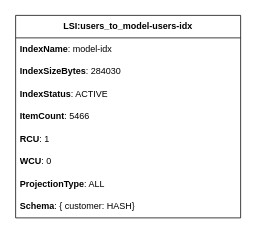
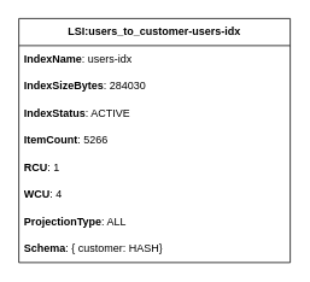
  <mxCell id="0" />
  <mxCell id="1" parent="0" />
- <mxCell id="2" value="&lt;b&gt;LSI:users_to_model-users-idx&lt;/b&gt;" style="swimlane;fontStyle=0;childLayout=stackLayout;horizontal=1;startSize=30;horizontalStack=0;resizeParent=1;resizeParentMax=0;resizeLast=0;collapsible=1;marginBottom=0;whiteSpace=wrap;html=1;" parent="1" vertex="1"><mxGeometry width="300" height="270" as="geometry" x="20" y="20" /></mxCell>
- <mxCell id="3" value="&lt;b&gt;IndexName&lt;/b&gt;:  model-idx" style="text;strokeColor=none;fillColor=none;align=left;verticalAlign=middle;spacingLeft=4;spacingRight=4;overflow=hidden;portConstraint=eastwest;rotatable=0;whiteSpace=wrap;html=1;" parent="2" vertex="1"><mxGeometry width="300" height="30" y="30" as="geometry" /></mxCell>
+ <mxCell id="2" value="&lt;b&gt;LSI:users_to_customer-users-idx&lt;/b&gt;" style="swimlane;fontStyle=0;childLayout=stackLayout;horizontal=1;startSize=30;horizontalStack=0;resizeParent=1;resizeParentMax=0;resizeLast=0;collapsible=1;marginBottom=0;whiteSpace=wrap;html=1;" parent="1" vertex="1"><mxGeometry width="300" height="270" as="geometry" x="20" y="20" /></mxCell>
+ <mxCell id="3" value="&lt;b&gt;IndexName&lt;/b&gt;:  users-idx" style="text;strokeColor=none;fillColor=none;align=left;verticalAlign=middle;spacingLeft=4;spacingRight=4;overflow=hidden;portConstraint=eastwest;rotatable=0;whiteSpace=wrap;html=1;" parent="2" vertex="1"><mxGeometry width="300" height="30" y="30" as="geometry" /></mxCell>
  <mxCell id="4" value="&lt;b&gt;IndexSizeBytes&lt;/b&gt;:  284030" style="text;strokeColor=none;fillColor=none;align=left;verticalAlign=middle;spacingLeft=4;spacingRight=4;overflow=hidden;portConstraint=eastwest;rotatable=0;whiteSpace=wrap;html=1;" parent="2" vertex="1"><mxGeometry width="300" height="30" y="60" as="geometry" /></mxCell>
  <mxCell id="5" value="&lt;b&gt;IndexStatus&lt;/b&gt;:  ACTIVE" style="text;strokeColor=none;fillColor=none;align=left;verticalAlign=middle;spacingLeft=4;spacingRight=4;overflow=hidden;portConstraint=eastwest;rotatable=0;whiteSpace=wrap;html=1;" parent="2" vertex="1"><mxGeometry width="300" height="30" y="90" as="geometry" /></mxCell>
- <mxCell id="6" value="&lt;b&gt;ItemCount&lt;/b&gt;:  5466" style="text;strokeColor=none;fillColor=none;align=left;verticalAlign=middle;spacingLeft=4;spacingRight=4;overflow=hidden;portConstraint=eastwest;rotatable=0;whiteSpace=wrap;html=1;" parent="2" vertex="1"><mxGeometry width="300" height="30" y="120" as="geometry" /></mxCell>
+ <mxCell id="6" value="&lt;b&gt;ItemCount&lt;/b&gt;:  5266" style="text;strokeColor=none;fillColor=none;align=left;verticalAlign=middle;spacingLeft=4;spacingRight=4;overflow=hidden;portConstraint=eastwest;rotatable=0;whiteSpace=wrap;html=1;" parent="2" vertex="1"><mxGeometry width="300" height="30" y="120" as="geometry" /></mxCell>
  <mxCell id="7" value="&lt;b&gt;RCU&lt;/b&gt;:  1" style="text;strokeColor=none;fillColor=none;align=left;verticalAlign=middle;spacingLeft=4;spacingRight=4;overflow=hidden;portConstraint=eastwest;rotatable=0;whiteSpace=wrap;html=1;" parent="2" vertex="1"><mxGeometry width="300" height="30" y="150" as="geometry" /></mxCell>
- <mxCell id="8" value="&lt;b&gt;WCU&lt;/b&gt;:  0" style="text;strokeColor=none;fillColor=none;align=left;verticalAlign=middle;spacingLeft=4;spacingRight=4;overflow=hidden;portConstraint=eastwest;rotatable=0;whiteSpace=wrap;html=1;" parent="2" vertex="1"><mxGeometry width="300" height="30" y="180" as="geometry" /></mxCell>
+ <mxCell id="8" value="&lt;b&gt;WCU&lt;/b&gt;:  4" style="text;strokeColor=none;fillColor=none;align=left;verticalAlign=middle;spacingLeft=4;spacingRight=4;overflow=hidden;portConstraint=eastwest;rotatable=0;whiteSpace=wrap;html=1;" parent="2" vertex="1"><mxGeometry width="300" height="30" y="180" as="geometry" /></mxCell>
  <mxCell id="9" value="&lt;b&gt;ProjectionType&lt;/b&gt;:  ALL" style="text;strokeColor=none;fillColor=none;align=left;verticalAlign=middle;spacingLeft=4;spacingRight=4;overflow=hidden;portConstraint=eastwest;rotatable=0;whiteSpace=wrap;html=1;" parent="2" vertex="1"><mxGeometry width="300" height="30" y="210" as="geometry" /></mxCell>
  <mxCell id="10" value="&lt;b&gt;Schema&lt;/b&gt;:  { customer: HASH}" style="text;strokeColor=none;fillColor=none;align=left;verticalAlign=middle;spacingLeft=4;spacingRight=4;overflow=hidden;portConstraint=eastwest;rotatable=0;whiteSpace=wrap;html=1;" parent="2" vertex="1"><mxGeometry width="300" height="30" y="240" as="geometry" /></mxCell>
